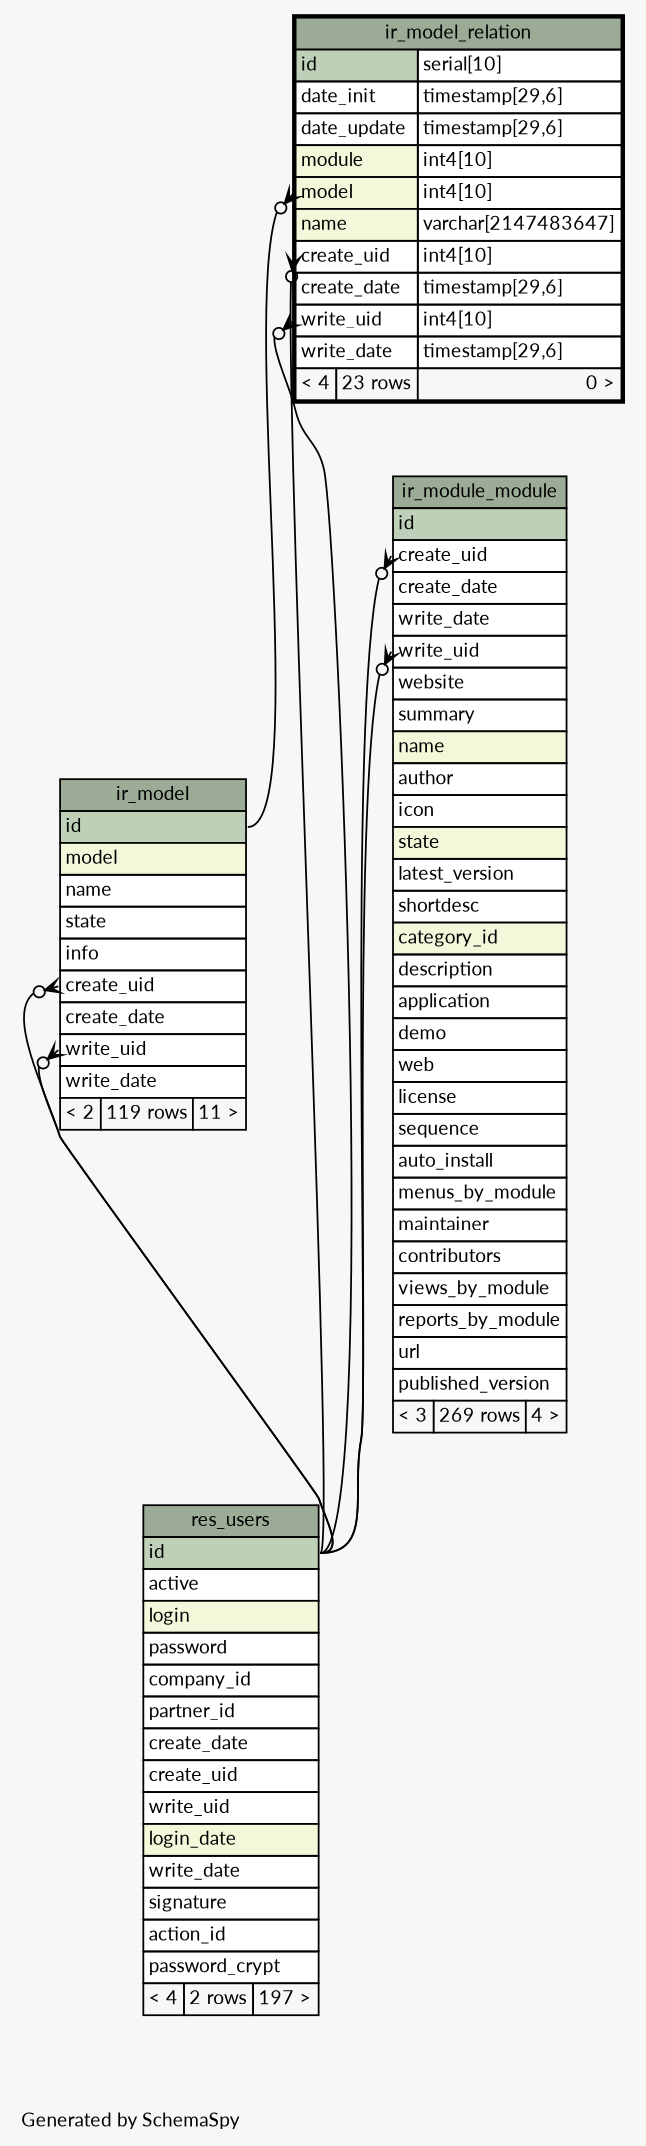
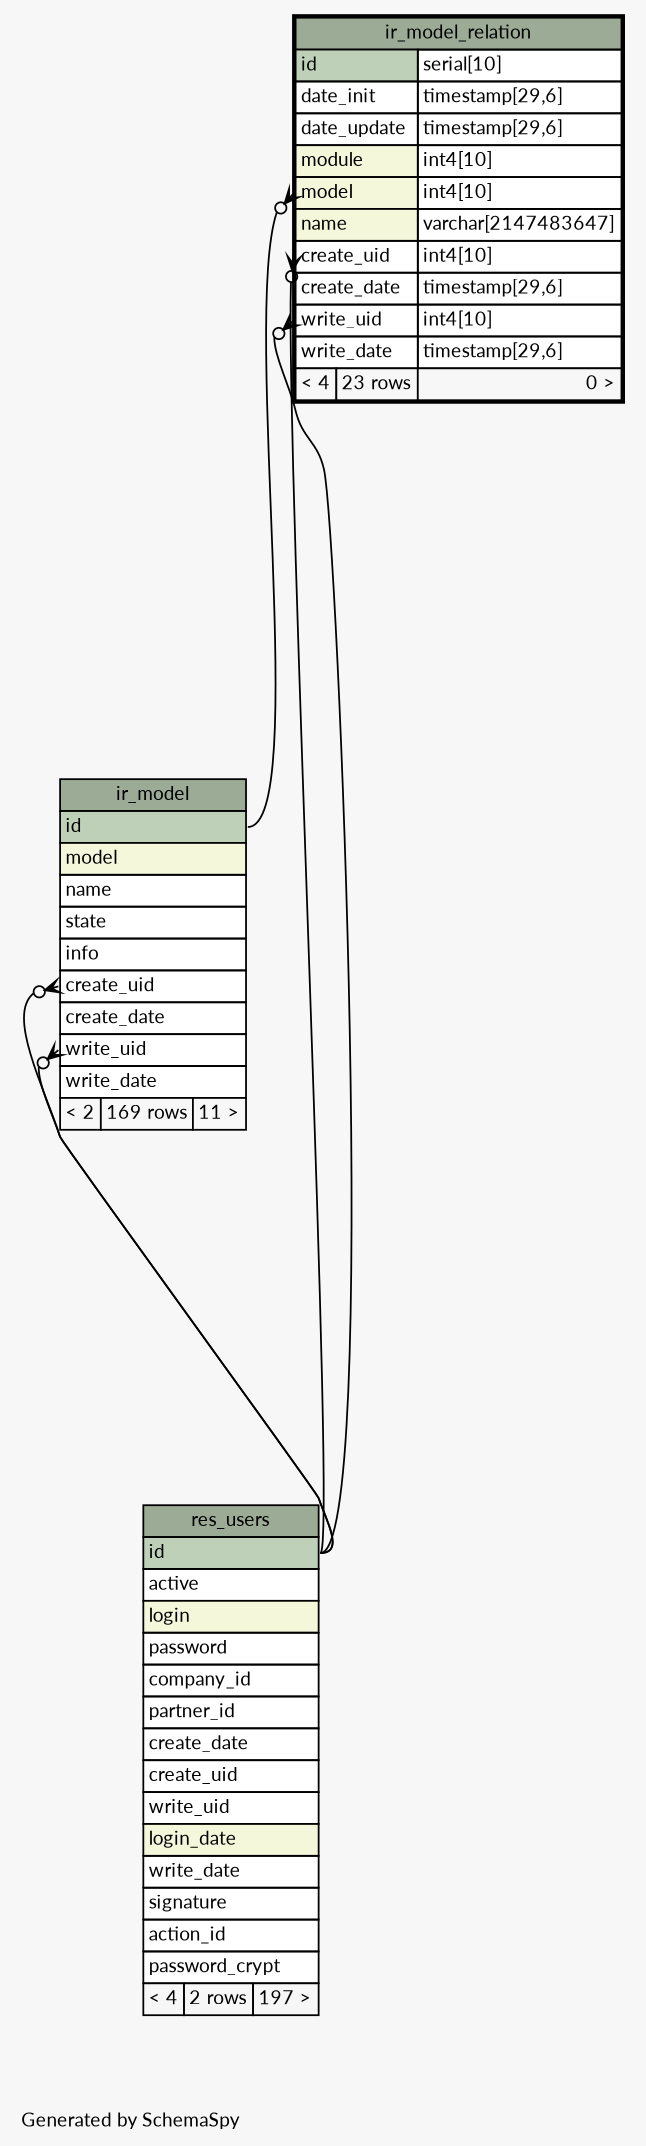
  digraph {
    bgcolor="#f7f7f7"
    fontname=Lato
    fontsize=11
    label="\nGenerated by SchemaSpy"
    labeljust=l
    nodesep=0.18
    rankdir=TB
    ranksep=0.46
    node [fontname=Lato fontsize=11 shape=plaintext]
    edge [arrowhead=none arrowsize=0.8 arrowtail=crowodot dir=back fontname=Lato headport="id:e" tailport="create_uid:w"]
-   n1 [label=<     <TABLE BORDER="0" CELLBORDER="1" CELLSPACING="0" BGCOLOR="#ffffff">       <TR><TD COLSPAN="3" BGCOLOR="#9bab96" ALIGN="CENTER">ir_model</TD></TR>       <TR><TD PORT="id" COLSPAN="3" BGCOLOR="#bed1b8" ALIGN="LEFT">id</TD></TR>       <TR><TD PORT="model" COLSPAN="3" BGCOLOR="#f4f7da" ALIGN="LEFT">model</TD></TR>       <TR><TD PORT="name" COLSPAN="3" ALIGN="LEFT">name</TD></TR>       <TR><TD PORT="state" COLSPAN="3" ALIGN="LEFT">state</TD></TR>       <TR><TD PORT="info" COLSPAN="3" ALIGN="LEFT">info</TD></TR>       <TR><TD PORT="create_uid" COLSPAN="3" ALIGN="LEFT">create_uid</TD></TR>       <TR><TD PORT="create_date" COLSPAN="3" ALIGN="LEFT">create_date</TD></TR>       <TR><TD PORT="write_uid" COLSPAN="3" ALIGN="LEFT">write_uid</TD></TR>       <TR><TD PORT="write_date" COLSPAN="3" ALIGN="LEFT">write_date</TD></TR>       <TR><TD ALIGN="LEFT" BGCOLOR="#f7f7f7">&lt; 2</TD><TD ALIGN="RIGHT" BGCOLOR="#f7f7f7">119 rows</TD><TD ALIGN="RIGHT" BGCOLOR="#f7f7f7">11 &gt;</TD></TR>     </TABLE>>]
+   n1 [label=<     <TABLE BORDER="0" CELLBORDER="1" CELLSPACING="0" BGCOLOR="#ffffff">       <TR><TD COLSPAN="3" BGCOLOR="#9bab96" ALIGN="CENTER">ir_model</TD></TR>       <TR><TD PORT="id" COLSPAN="3" BGCOLOR="#bed1b8" ALIGN="LEFT">id</TD></TR>       <TR><TD PORT="model" COLSPAN="3" BGCOLOR="#f4f7da" ALIGN="LEFT">model</TD></TR>       <TR><TD PORT="name" COLSPAN="3" ALIGN="LEFT">name</TD></TR>       <TR><TD PORT="state" COLSPAN="3" ALIGN="LEFT">state</TD></TR>       <TR><TD PORT="info" COLSPAN="3" ALIGN="LEFT">info</TD></TR>       <TR><TD PORT="create_uid" COLSPAN="3" ALIGN="LEFT">create_uid</TD></TR>       <TR><TD PORT="create_date" COLSPAN="3" ALIGN="LEFT">create_date</TD></TR>       <TR><TD PORT="write_uid" COLSPAN="3" ALIGN="LEFT">write_uid</TD></TR>       <TR><TD PORT="write_date" COLSPAN="3" ALIGN="LEFT">write_date</TD></TR>       <TR><TD ALIGN="LEFT" BGCOLOR="#f7f7f7">&lt; 2</TD><TD ALIGN="RIGHT" BGCOLOR="#f7f7f7">169 rows</TD><TD ALIGN="RIGHT" BGCOLOR="#f7f7f7">11 &gt;</TD></TR>     </TABLE>>]
    n2 [label=<     <TABLE BORDER="0" CELLBORDER="1" CELLSPACING="0" BGCOLOR="#ffffff">       <TR><TD COLSPAN="3" BGCOLOR="#9bab96" ALIGN="CENTER">res_users</TD></TR>       <TR><TD PORT="id" COLSPAN="3" BGCOLOR="#bed1b8" ALIGN="LEFT">id</TD></TR>       <TR><TD PORT="active" COLSPAN="3" ALIGN="LEFT">active</TD></TR>       <TR><TD PORT="login" COLSPAN="3" BGCOLOR="#f4f7da" ALIGN="LEFT">login</TD></TR>       <TR><TD PORT="password" COLSPAN="3" ALIGN="LEFT">password</TD></TR>       <TR><TD PORT="company_id" COLSPAN="3" ALIGN="LEFT">company_id</TD></TR>       <TR><TD PORT="partner_id" COLSPAN="3" ALIGN="LEFT">partner_id</TD></TR>       <TR><TD PORT="create_date" COLSPAN="3" ALIGN="LEFT">create_date</TD></TR>       <TR><TD PORT="create_uid" COLSPAN="3" ALIGN="LEFT">create_uid</TD></TR>       <TR><TD PORT="write_uid" COLSPAN="3" ALIGN="LEFT">write_uid</TD></TR>       <TR><TD PORT="login_date" COLSPAN="3" BGCOLOR="#f4f7da" ALIGN="LEFT">login_date</TD></TR>       <TR><TD PORT="write_date" COLSPAN="3" ALIGN="LEFT">write_date</TD></TR>       <TR><TD PORT="signature" COLSPAN="3" ALIGN="LEFT">signature</TD></TR>       <TR><TD PORT="action_id" COLSPAN="3" ALIGN="LEFT">action_id</TD></TR>       <TR><TD PORT="password_crypt" COLSPAN="3" ALIGN="LEFT">password_crypt</TD></TR>       <TR><TD ALIGN="LEFT" BGCOLOR="#f7f7f7">&lt; 4</TD><TD ALIGN="RIGHT" BGCOLOR="#f7f7f7">2 rows</TD><TD ALIGN="RIGHT" BGCOLOR="#f7f7f7">197 &gt;</TD></TR>     </TABLE>>]
    n3 [label=<     <TABLE BORDER="2" CELLBORDER="1" CELLSPACING="0" BGCOLOR="#ffffff">       <TR><TD COLSPAN="3" BGCOLOR="#9bab96" ALIGN="CENTER">ir_model_relation</TD></TR>       <TR><TD PORT="id" COLSPAN="2" BGCOLOR="#bed1b8" ALIGN="LEFT">id</TD><TD PORT="id.type" ALIGN="LEFT">serial[10]</TD></TR>       <TR><TD PORT="date_init" COLSPAN="2" ALIGN="LEFT">date_init</TD><TD PORT="date_init.type" ALIGN="LEFT">timestamp[29,6]</TD></TR>       <TR><TD PORT="date_update" COLSPAN="2" ALIGN="LEFT">date_update</TD><TD PORT="date_update.type" ALIGN="LEFT">timestamp[29,6]</TD></TR>       <TR><TD PORT="module" COLSPAN="2" BGCOLOR="#f4f7da" ALIGN="LEFT">module</TD><TD PORT="module.type" ALIGN="LEFT">int4[10]</TD></TR>       <TR><TD PORT="model" COLSPAN="2" BGCOLOR="#f4f7da" ALIGN="LEFT">model</TD><TD PORT="model.type" ALIGN="LEFT">int4[10]</TD></TR>       <TR><TD PORT="name" COLSPAN="2" BGCOLOR="#f4f7da" ALIGN="LEFT">name</TD><TD PORT="name.type" ALIGN="LEFT">varchar[2147483647]</TD></TR>       <TR><TD PORT="create_uid" COLSPAN="2" ALIGN="LEFT">create_uid</TD><TD PORT="create_uid.type" ALIGN="LEFT">int4[10]</TD></TR>       <TR><TD PORT="create_date" COLSPAN="2" ALIGN="LEFT">create_date</TD><TD PORT="create_date.type" ALIGN="LEFT">timestamp[29,6]</TD></TR>       <TR><TD PORT="write_uid" COLSPAN="2" ALIGN="LEFT">write_uid</TD><TD PORT="write_uid.type" ALIGN="LEFT">int4[10]</TD></TR>       <TR><TD PORT="write_date" COLSPAN="2" ALIGN="LEFT">write_date</TD><TD PORT="write_date.type" ALIGN="LEFT">timestamp[29,6]</TD></TR>       <TR><TD ALIGN="LEFT" BGCOLOR="#f7f7f7">&lt; 4</TD><TD ALIGN="RIGHT" BGCOLOR="#f7f7f7">23 rows</TD><TD ALIGN="RIGHT" BGCOLOR="#f7f7f7">0 &gt;</TD></TR>     </TABLE>>]
-   n4 [label=<     <TABLE BORDER="0" CELLBORDER="1" CELLSPACING="0" BGCOLOR="#ffffff">       <TR><TD COLSPAN="3" BGCOLOR="#9bab96" ALIGN="CENTER">ir_module_module</TD></TR>       <TR><TD PORT="id" COLSPAN="3" BGCOLOR="#bed1b8" ALIGN="LEFT">id</TD></TR>       <TR><TD PORT="create_uid" COLSPAN="3" ALIGN="LEFT">create_uid</TD></TR>       <TR><TD PORT="create_date" COLSPAN="3" ALIGN="LEFT">create_date</TD></TR>       <TR><TD PORT="write_date" COLSPAN="3" ALIGN="LEFT">write_date</TD></TR>       <TR><TD PORT="write_uid" COLSPAN="3" ALIGN="LEFT">write_uid</TD></TR>       <TR><TD PORT="website" COLSPAN="3" ALIGN="LEFT">website</TD></TR>       <TR><TD PORT="summary" COLSPAN="3" ALIGN="LEFT">summary</TD></TR>       <TR><TD PORT="name" COLSPAN="3" BGCOLOR="#f4f7da" ALIGN="LEFT">name</TD></TR>       <TR><TD PORT="author" COLSPAN="3" ALIGN="LEFT">author</TD></TR>       <TR><TD PORT="icon" COLSPAN="3" ALIGN="LEFT">icon</TD></TR>       <TR><TD PORT="state" COLSPAN="3" BGCOLOR="#f4f7da" ALIGN="LEFT">state</TD></TR>       <TR><TD PORT="latest_version" COLSPAN="3" ALIGN="LEFT">latest_version</TD></TR>       <TR><TD PORT="shortdesc" COLSPAN="3" ALIGN="LEFT">shortdesc</TD></TR>       <TR><TD PORT="category_id" COLSPAN="3" BGCOLOR="#f4f7da" ALIGN="LEFT">category_id</TD></TR>       <TR><TD PORT="description" COLSPAN="3" ALIGN="LEFT">description</TD></TR>       <TR><TD PORT="application" COLSPAN="3" ALIGN="LEFT">application</TD></TR>       <TR><TD PORT="demo" COLSPAN="3" ALIGN="LEFT">demo</TD></TR>       <TR><TD PORT="web" COLSPAN="3" ALIGN="LEFT">web</TD></TR>       <TR><TD PORT="license" COLSPAN="3" ALIGN="LEFT">license</TD></TR>       <TR><TD PORT="sequence" COLSPAN="3" ALIGN="LEFT">sequence</TD></TR>       <TR><TD PORT="auto_install" COLSPAN="3" ALIGN="LEFT">auto_install</TD></TR>       <TR><TD PORT="menus_by_module" COLSPAN="3" ALIGN="LEFT">menus_by_module</TD></TR>       <TR><TD PORT="maintainer" COLSPAN="3" ALIGN="LEFT">maintainer</TD></TR>       <TR><TD PORT="contributors" COLSPAN="3" ALIGN="LEFT">contributors</TD></TR>       <TR><TD PORT="views_by_module" COLSPAN="3" ALIGN="LEFT">views_by_module</TD></TR>       <TR><TD PORT="reports_by_module" COLSPAN="3" ALIGN="LEFT">reports_by_module</TD></TR>       <TR><TD PORT="url" COLSPAN="3" ALIGN="LEFT">url</TD></TR>       <TR><TD PORT="published_version" COLSPAN="3" ALIGN="LEFT">published_version</TD></TR>       <TR><TD ALIGN="LEFT" BGCOLOR="#f7f7f7">&lt; 3</TD><TD ALIGN="RIGHT" BGCOLOR="#f7f7f7">269 rows</TD><TD ALIGN="RIGHT" BGCOLOR="#f7f7f7">4 &gt;</TD></TR>     </TABLE>>]
    n1 -> n2
    n1 -> n2 [tailport="write_uid:w"]
    n3 -> n1 [tailport="model:w"]
    n3 -> n2
    n3 -> n2 [tailport="write_uid:w"]
-   n4 -> n2
-   n4 -> n2 [tailport="write_uid:w"]
  }
